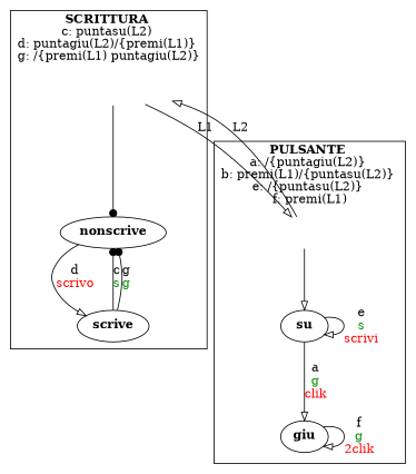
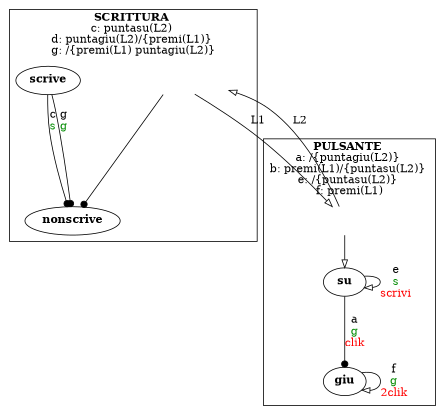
  digraph {
    compound=true
    node [shape=ellipse]
    edge [arrowhead=onormal]
    cSCRITTURA_start [style=invis]
    n2 [label=<<b>nonscrive</b>>]
    n3 [label=<<b>scrive</b>>]
    cPULSANTE_start [style=invis]
    n5 [label=<<b>su</b>>]
    n6 [label=<<b>giu</b>>]
    subgraph cluster_1 {
      label=<<b>SCRITTURA</b> 		<br/>c: puntasu(L2) 		<br/>d: puntagiu(L2)/{premi(L1)} 		<br/>g: /{premi(L1) puntagiu(L2)}>
      cSCRITTURA_start
      n2
      n3
    }
    subgraph cluster_2 {
      label=<<b>PULSANTE</b> 		<br/>a: /{puntagiu(L2)} 		<br/>b: premi(L1)/{puntasu(L2)} 		<br/>e: /{puntasu(L2)} 		<br/>f: premi(L1)>
      cPULSANTE_start
      n5
      n6
    }
    cSCRITTURA_start -> n2 [arrowhead=dot]
    cSCRITTURA_start -> cPULSANTE_start [label=L1]
-   n2 -> n3 [label=<d<br/><font color="red">scrivo</font>>]
    n3 -> n2 [arrowhead=dot label=<c<br/><font color="green4">s</font>>]
    n3 -> n2 [arrowhead=dot label=<g<br/><font color="green4">g</font>>]
    cPULSANTE_start -> cSCRITTURA_start [label=L2]
    cPULSANTE_start -> n5
    n5 -> n5 [label=<e<br/><font color="green4">s</font><br/><font color="red">scrivi</font>>]
-   n5 -> n6 [label=<a<br/><font color="green4">g</font><br/><font color="red">clik</font>>]
+   n5 -> n6 [arrowhead=dot label=<a<br/><font color="green4">g</font><br/><font color="red">clik</font>>]
    n6 -> n6 [label=<f<br/><font color="green4">g</font><br/><font color="red">2clik</font>>]
  }
